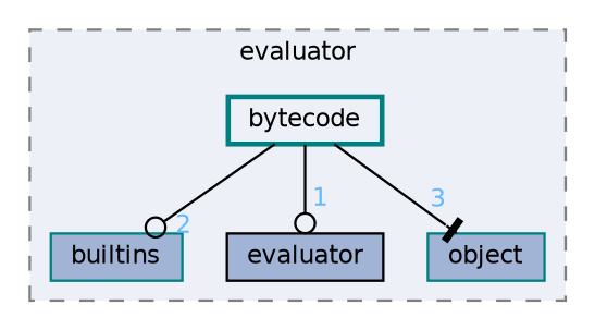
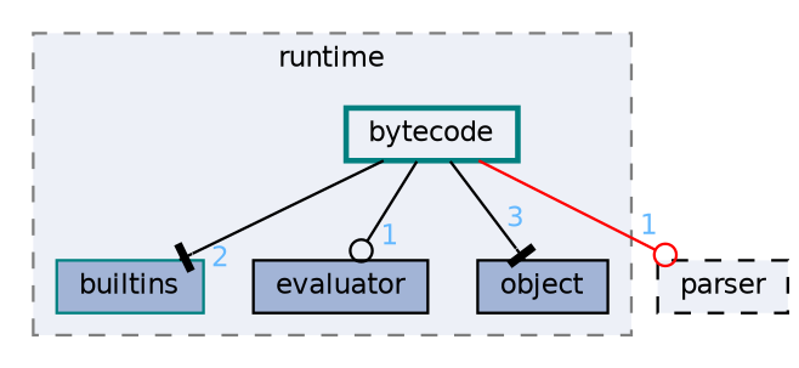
  digraph {
    compound=true
    node [color=teal fillcolor="#a2b4d6" fontname=Helvetica fontsize=10 shape=box style=filled]
    edge [arrowhead=tee color=black fontcolor=steelblue1 fontname=Helvetica fontsize=10 headlabel=1 labeldistance=1.5 labelfontname=Helvetica labelfontsize=10]
    n1 [height=0.2 label=builtins width=0.4]
    n2 [color=black height=0.2 label=evaluator width=0.4]
-   n3 [height=0.2 label=object width=0.4]
+   n3 [color=black height=0.2 label=object width=0.4]
    n4 [fillcolor="#edf0f7" height=0.2 label=bytecode style="filled,bold" width=0.4]
+   n5 [color=black fillcolor="#edf0f7" height=0.2 label=parser style="filled,dashed" width=0.4]
    subgraph cluster_1 {
      bgcolor="#edf0f7"
      fontname=Helvetica
      fontsize=10
-     label=evaluator
+     label=runtime
      pencolor=grey50
      style="filled,dashed"
      n1
      n2
      n3
      n4
    }
-   n4 -> n1 [arrowhead=odot headlabel=2]
+   n4 -> n1 [headlabel=2]
    n4 -> n2 [arrowhead=odot]
    n4 -> n3 [headlabel=3]
+   n4 -> n5 [arrowhead=odot color=red]
  }
